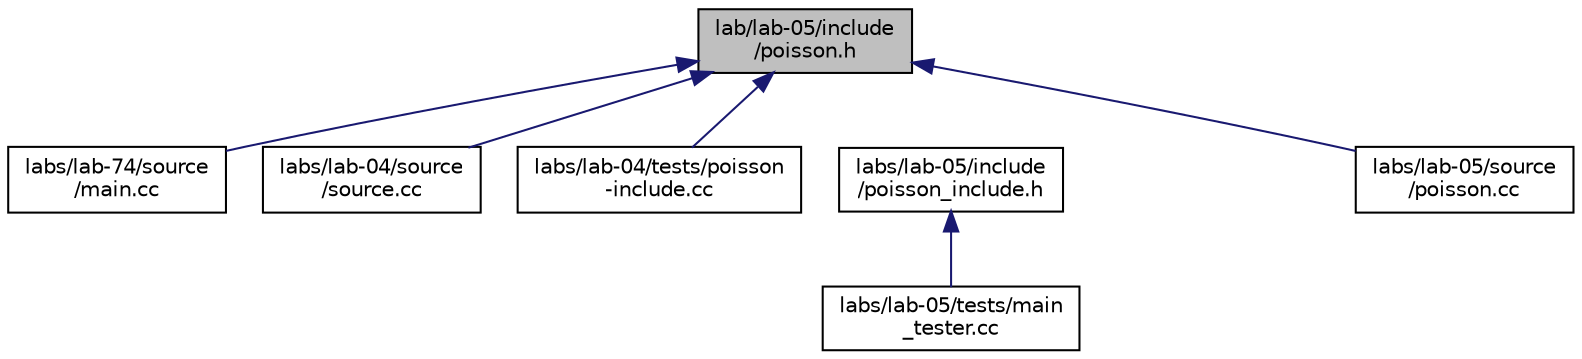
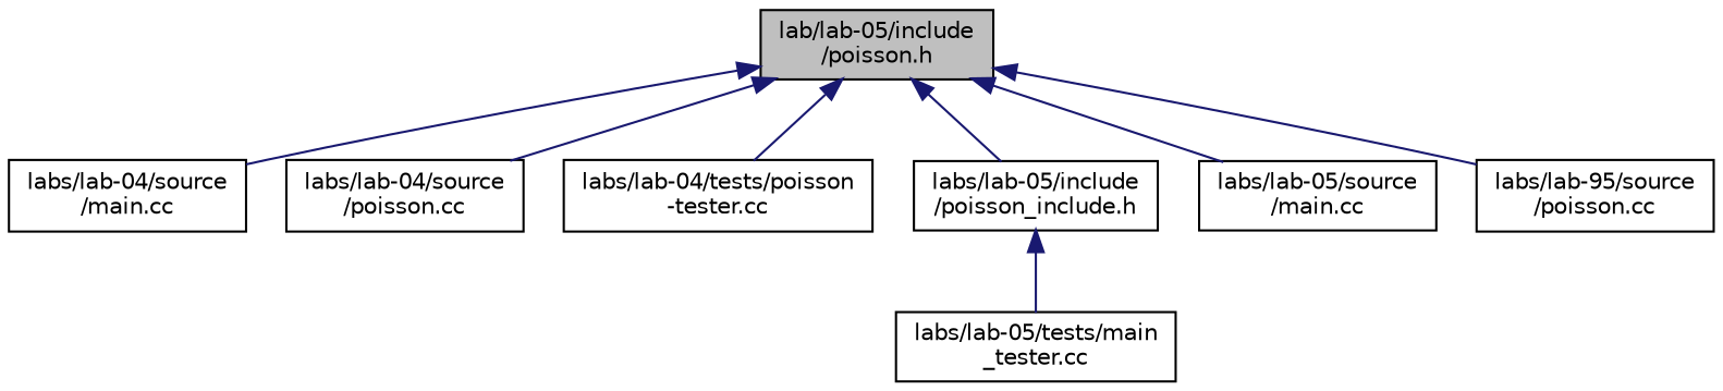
  digraph {
    node [color=black fontname=Helvetica fontsize=10 shape=record]
    edge [color=midnightblue dir=back fontname=Helvetica fontsize=10 labelfontname=Helvetica labelfontsize=10 style=solid]
    n1 [fillcolor=grey75 fontcolor=black height=0.2 label="lab/lab-05/include\l/poisson.h" style=filled width=0.4]
-   n2 [height=0.2 label="labs/lab-74/source\l/main.cc" width=0.4]
-   n3 [height=0.2 label="labs/lab-04/source\l/source.cc" width=0.4]
-   n4 [height=0.2 label="labs/lab-04/tests/poisson\l-include.cc" width=0.4]
+   n2 [height=0.2 label="labs/lab-04/source\l/main.cc" width=0.4]
+   n3 [height=0.2 label="labs/lab-04/source\l/poisson.cc" width=0.4]
+   n4 [height=0.2 label="labs/lab-04/tests/poisson\l-tester.cc" width=0.4]
    n5 [height=0.2 label="labs/lab-05/include\l/poisson_include.h" width=0.4]
-   n7 [height=0.2 label="labs/lab-05/source\l/poisson.cc" width=0.4]
+   n6 [height=0.2 label="labs/lab-05/source\l/main.cc" width=0.4]
+   n7 [height=0.2 label="labs/lab-95/source\l/poisson.cc" width=0.4]
    n8 [height=0.2 label="labs/lab-05/tests/main\l_tester.cc" width=0.4]
    n1 -> n2
    n1 -> n3
    n1 -> n4
+   n1 -> n5
+   n1 -> n6
    n1 -> n7
    n5 -> n8
  }
